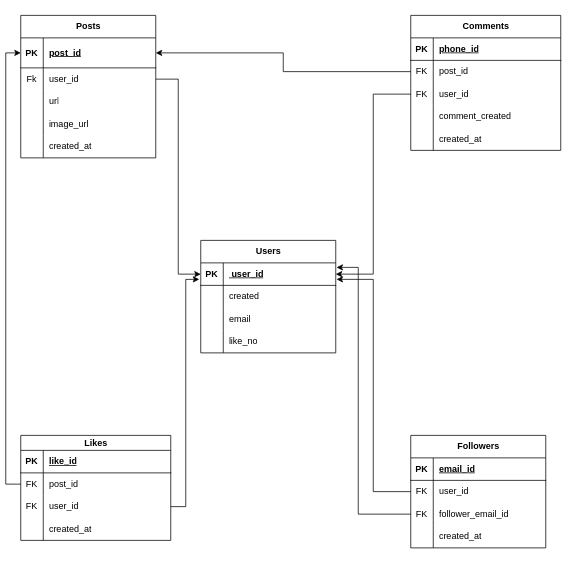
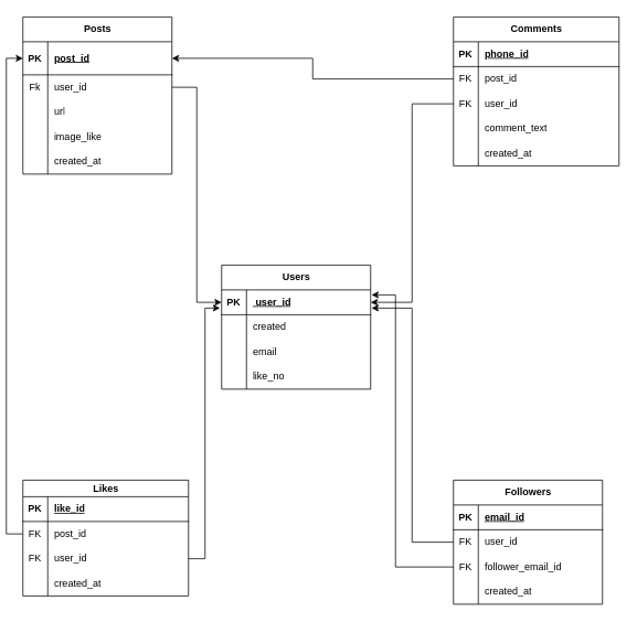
  <mxCell id="0" />
  <mxCell id="1" parent="0" />
  <mxCell id="2" value="Users" style="shape=table;startSize=30;container=1;collapsible=1;childLayout=tableLayout;fixedRows=1;rowLines=0;fontStyle=1;align=center;resizeLast=1;html=1;" vertex="1" parent="1"><mxGeometry x="260" y="320" width="180" height="150" as="geometry" /></mxCell>
  <mxCell id="3" value="" style="shape=tableRow;horizontal=0;startSize=0;swimlaneHead=0;swimlaneBody=0;fillColor=none;collapsible=0;dropTarget=0;points=[[0,0.5],[1,0.5]];portConstraint=eastwest;top=0;left=0;right=0;bottom=1;" vertex="1" parent="2"><mxGeometry y="30" width="180" height="30" as="geometry" /></mxCell>
  <mxCell id="4" value="PK" style="shape=partialRectangle;connectable=0;fillColor=none;top=0;left=0;bottom=0;right=0;fontStyle=1;overflow=hidden;whiteSpace=wrap;html=1;" vertex="1" parent="3"><mxGeometry width="30" height="30" as="geometry"><mxRectangle width="30" height="30" as="alternateBounds" /></mxGeometry></mxCell>
  <mxCell id="5" value="&amp;nbsp;user_id" style="shape=partialRectangle;connectable=0;fillColor=none;top=0;left=0;bottom=0;right=0;align=left;spacingLeft=6;fontStyle=5;overflow=hidden;whiteSpace=wrap;html=1;" vertex="1" parent="3"><mxGeometry x="30" width="150" height="30" as="geometry"><mxRectangle width="150" height="30" as="alternateBounds" /></mxGeometry></mxCell>
  <mxCell id="6" value="" style="shape=tableRow;horizontal=0;startSize=0;swimlaneHead=0;swimlaneBody=0;fillColor=none;collapsible=0;dropTarget=0;points=[[0,0.5],[1,0.5]];portConstraint=eastwest;top=0;left=0;right=0;bottom=0;" vertex="1" parent="2"><mxGeometry y="60" width="180" height="30" as="geometry" /></mxCell>
  <mxCell id="7" value="" style="shape=partialRectangle;connectable=0;fillColor=none;top=0;left=0;bottom=0;right=0;editable=1;overflow=hidden;whiteSpace=wrap;html=1;" vertex="1" parent="6"><mxGeometry width="30" height="30" as="geometry"><mxRectangle width="30" height="30" as="alternateBounds" /></mxGeometry></mxCell>
  <mxCell id="8" value="created" style="shape=partialRectangle;connectable=0;fillColor=none;top=0;left=0;bottom=0;right=0;align=left;spacingLeft=6;overflow=hidden;whiteSpace=wrap;html=1;" vertex="1" parent="6"><mxGeometry x="30" width="150" height="30" as="geometry"><mxRectangle width="150" height="30" as="alternateBounds" /></mxGeometry></mxCell>
  <mxCell id="9" value="" style="shape=tableRow;horizontal=0;startSize=0;swimlaneHead=0;swimlaneBody=0;fillColor=none;collapsible=0;dropTarget=0;points=[[0,0.5],[1,0.5]];portConstraint=eastwest;top=0;left=0;right=0;bottom=0;" vertex="1" parent="2"><mxGeometry y="90" width="180" height="30" as="geometry" /></mxCell>
  <mxCell id="10" value="" style="shape=partialRectangle;connectable=0;fillColor=none;top=0;left=0;bottom=0;right=0;editable=1;overflow=hidden;whiteSpace=wrap;html=1;" vertex="1" parent="9"><mxGeometry width="30" height="30" as="geometry"><mxRectangle width="30" height="30" as="alternateBounds" /></mxGeometry></mxCell>
  <mxCell id="11" value="email" style="shape=partialRectangle;connectable=0;fillColor=none;top=0;left=0;bottom=0;right=0;align=left;spacingLeft=6;overflow=hidden;whiteSpace=wrap;html=1;" vertex="1" parent="9"><mxGeometry x="30" width="150" height="30" as="geometry"><mxRectangle width="150" height="30" as="alternateBounds" /></mxGeometry></mxCell>
  <mxCell id="12" value="" style="shape=tableRow;horizontal=0;startSize=0;swimlaneHead=0;swimlaneBody=0;fillColor=none;collapsible=0;dropTarget=0;points=[[0,0.5],[1,0.5]];portConstraint=eastwest;top=0;left=0;right=0;bottom=0;" vertex="1" parent="2"><mxGeometry y="120" width="180" height="30" as="geometry" /></mxCell>
  <mxCell id="13" value="" style="shape=partialRectangle;connectable=0;fillColor=none;top=0;left=0;bottom=0;right=0;editable=1;overflow=hidden;whiteSpace=wrap;html=1;" vertex="1" parent="12"><mxGeometry width="30" height="30" as="geometry"><mxRectangle width="30" height="30" as="alternateBounds" /></mxGeometry></mxCell>
  <mxCell id="14" value="like_no" style="shape=partialRectangle;connectable=0;fillColor=none;top=0;left=0;bottom=0;right=0;align=left;spacingLeft=6;overflow=hidden;whiteSpace=wrap;html=1;" vertex="1" parent="12"><mxGeometry x="30" width="150" height="30" as="geometry"><mxRectangle width="150" height="30" as="alternateBounds" /></mxGeometry></mxCell>
  <mxCell id="15" value="Posts" style="shape=table;startSize=30;container=1;collapsible=1;childLayout=tableLayout;fixedRows=1;rowLines=0;fontStyle=1;align=center;resizeLast=1;html=1;" vertex="1" parent="1"><mxGeometry x="20" y="20" width="180" height="190" as="geometry" /></mxCell>
  <mxCell id="16" value="" style="shape=tableRow;horizontal=0;startSize=0;swimlaneHead=0;swimlaneBody=0;fillColor=none;collapsible=0;dropTarget=0;points=[[0,0.5],[1,0.5]];portConstraint=eastwest;top=0;left=0;right=0;bottom=1;" vertex="1" parent="15"><mxGeometry y="30" width="180" height="40" as="geometry" /></mxCell>
  <mxCell id="17" value="PK" style="shape=partialRectangle;connectable=0;fillColor=none;top=0;left=0;bottom=0;right=0;fontStyle=1;overflow=hidden;whiteSpace=wrap;html=1;" vertex="1" parent="16"><mxGeometry width="30" height="40" as="geometry"><mxRectangle width="30" height="40" as="alternateBounds" /></mxGeometry></mxCell>
  <mxCell id="18" value="post_id" style="shape=partialRectangle;connectable=0;fillColor=none;top=0;left=0;bottom=0;right=0;align=left;spacingLeft=6;fontStyle=5;overflow=hidden;whiteSpace=wrap;html=1;" vertex="1" parent="16"><mxGeometry x="30" width="150" height="40" as="geometry"><mxRectangle width="150" height="40" as="alternateBounds" /></mxGeometry></mxCell>
  <mxCell id="19" value="" style="shape=tableRow;horizontal=0;startSize=0;swimlaneHead=0;swimlaneBody=0;fillColor=none;collapsible=0;dropTarget=0;points=[[0,0.5],[1,0.5]];portConstraint=eastwest;top=0;left=0;right=0;bottom=0;" vertex="1" parent="15"><mxGeometry y="70" width="180" height="30" as="geometry" /></mxCell>
  <mxCell id="20" value="Fk" style="shape=partialRectangle;connectable=0;fillColor=none;top=0;left=0;bottom=0;right=0;editable=1;overflow=hidden;whiteSpace=wrap;html=1;" vertex="1" parent="19"><mxGeometry width="30" height="30" as="geometry"><mxRectangle width="30" height="30" as="alternateBounds" /></mxGeometry></mxCell>
  <mxCell id="21" value="user_id" style="shape=partialRectangle;connectable=0;fillColor=none;top=0;left=0;bottom=0;right=0;align=left;spacingLeft=6;overflow=hidden;whiteSpace=wrap;html=1;" vertex="1" parent="19"><mxGeometry x="30" width="150" height="30" as="geometry"><mxRectangle width="150" height="30" as="alternateBounds" /></mxGeometry></mxCell>
  <mxCell id="22" value="" style="shape=tableRow;horizontal=0;startSize=0;swimlaneHead=0;swimlaneBody=0;fillColor=none;collapsible=0;dropTarget=0;points=[[0,0.5],[1,0.5]];portConstraint=eastwest;top=0;left=0;right=0;bottom=0;" vertex="1" parent="15"><mxGeometry y="100" width="180" height="30" as="geometry" /></mxCell>
  <mxCell id="23" value="" style="shape=partialRectangle;connectable=0;fillColor=none;top=0;left=0;bottom=0;right=0;editable=1;overflow=hidden;whiteSpace=wrap;html=1;" vertex="1" parent="22"><mxGeometry width="30" height="30" as="geometry"><mxRectangle width="30" height="30" as="alternateBounds" /></mxGeometry></mxCell>
  <mxCell id="24" value="url" style="shape=partialRectangle;connectable=0;fillColor=none;top=0;left=0;bottom=0;right=0;align=left;spacingLeft=6;overflow=hidden;whiteSpace=wrap;html=1;" vertex="1" parent="22"><mxGeometry x="30" width="150" height="30" as="geometry"><mxRectangle width="150" height="30" as="alternateBounds" /></mxGeometry></mxCell>
  <mxCell id="25" value="" style="shape=tableRow;horizontal=0;startSize=0;swimlaneHead=0;swimlaneBody=0;fillColor=none;collapsible=0;dropTarget=0;points=[[0,0.5],[1,0.5]];portConstraint=eastwest;top=0;left=0;right=0;bottom=0;" vertex="1" parent="15"><mxGeometry y="130" width="180" height="30" as="geometry" /></mxCell>
  <mxCell id="26" value="" style="shape=partialRectangle;connectable=0;fillColor=none;top=0;left=0;bottom=0;right=0;editable=1;overflow=hidden;whiteSpace=wrap;html=1;" vertex="1" parent="25"><mxGeometry width="30" height="30" as="geometry"><mxRectangle width="30" height="30" as="alternateBounds" /></mxGeometry></mxCell>
- <mxCell id="27" value="image_url" style="shape=partialRectangle;connectable=0;fillColor=none;top=0;left=0;bottom=0;right=0;align=left;spacingLeft=6;overflow=hidden;whiteSpace=wrap;html=1;" vertex="1" parent="25"><mxGeometry x="30" width="150" height="30" as="geometry"><mxRectangle width="150" height="30" as="alternateBounds" /></mxGeometry></mxCell>
+ <mxCell id="27" value="image_like" style="shape=partialRectangle;connectable=0;fillColor=none;top=0;left=0;bottom=0;right=0;align=left;spacingLeft=6;overflow=hidden;whiteSpace=wrap;html=1;" vertex="1" parent="25"><mxGeometry x="30" width="150" height="30" as="geometry"><mxRectangle width="150" height="30" as="alternateBounds" /></mxGeometry></mxCell>
  <mxCell id="28" style="shape=tableRow;horizontal=0;startSize=0;swimlaneHead=0;swimlaneBody=0;fillColor=none;collapsible=0;dropTarget=0;points=[[0,0.5],[1,0.5]];portConstraint=eastwest;top=0;left=0;right=0;bottom=0;" vertex="1" parent="15"><mxGeometry y="160" width="180" height="30" as="geometry" /></mxCell>
  <mxCell id="29" style="shape=partialRectangle;connectable=0;fillColor=none;top=0;left=0;bottom=0;right=0;editable=1;overflow=hidden;whiteSpace=wrap;html=1;" vertex="1" parent="28"><mxGeometry width="30" height="30" as="geometry"><mxRectangle width="30" height="30" as="alternateBounds" /></mxGeometry></mxCell>
  <mxCell id="30" value="created_at" style="shape=partialRectangle;connectable=0;fillColor=none;top=0;left=0;bottom=0;right=0;align=left;spacingLeft=6;overflow=hidden;whiteSpace=wrap;html=1;" vertex="1" parent="28"><mxGeometry x="30" width="150" height="30" as="geometry"><mxRectangle width="150" height="30" as="alternateBounds" /></mxGeometry></mxCell>
  <mxCell id="31" value="Comments" style="shape=table;startSize=30;container=1;collapsible=1;childLayout=tableLayout;fixedRows=1;rowLines=0;fontStyle=1;align=center;resizeLast=1;html=1;" vertex="1" parent="1"><mxGeometry x="540" y="20" width="200" height="180" as="geometry" /></mxCell>
  <mxCell id="32" value="" style="shape=tableRow;horizontal=0;startSize=0;swimlaneHead=0;swimlaneBody=0;fillColor=none;collapsible=0;dropTarget=0;points=[[0,0.5],[1,0.5]];portConstraint=eastwest;top=0;left=0;right=0;bottom=1;" vertex="1" parent="31"><mxGeometry y="30" width="200" height="30" as="geometry" /></mxCell>
  <mxCell id="33" value="PK" style="shape=partialRectangle;connectable=0;fillColor=none;top=0;left=0;bottom=0;right=0;fontStyle=1;overflow=hidden;whiteSpace=wrap;html=1;" vertex="1" parent="32"><mxGeometry width="30" height="30" as="geometry"><mxRectangle width="30" height="30" as="alternateBounds" /></mxGeometry></mxCell>
  <mxCell id="34" value="phone_id" style="shape=partialRectangle;connectable=0;fillColor=none;top=0;left=0;bottom=0;right=0;align=left;spacingLeft=6;fontStyle=5;overflow=hidden;whiteSpace=wrap;html=1;" vertex="1" parent="32"><mxGeometry x="30" width="170" height="30" as="geometry"><mxRectangle width="170" height="30" as="alternateBounds" /></mxGeometry></mxCell>
  <mxCell id="35" value="" style="shape=tableRow;horizontal=0;startSize=0;swimlaneHead=0;swimlaneBody=0;fillColor=none;collapsible=0;dropTarget=0;points=[[0,0.5],[1,0.5]];portConstraint=eastwest;top=0;left=0;right=0;bottom=0;" vertex="1" parent="31"><mxGeometry y="60" width="200" height="30" as="geometry" /></mxCell>
  <mxCell id="36" value="FK" style="shape=partialRectangle;connectable=0;fillColor=none;top=0;left=0;bottom=0;right=0;editable=1;overflow=hidden;whiteSpace=wrap;html=1;" vertex="1" parent="35"><mxGeometry width="30" height="30" as="geometry"><mxRectangle width="30" height="30" as="alternateBounds" /></mxGeometry></mxCell>
  <mxCell id="37" value="post_id" style="shape=partialRectangle;connectable=0;fillColor=none;top=0;left=0;bottom=0;right=0;align=left;spacingLeft=6;overflow=hidden;whiteSpace=wrap;html=1;" vertex="1" parent="35"><mxGeometry x="30" width="170" height="30" as="geometry"><mxRectangle width="170" height="30" as="alternateBounds" /></mxGeometry></mxCell>
  <mxCell id="38" value="" style="shape=tableRow;horizontal=0;startSize=0;swimlaneHead=0;swimlaneBody=0;fillColor=none;collapsible=0;dropTarget=0;points=[[0,0.5],[1,0.5]];portConstraint=eastwest;top=0;left=0;right=0;bottom=0;" vertex="1" parent="31"><mxGeometry y="90" width="200" height="30" as="geometry" /></mxCell>
  <mxCell id="39" value="FK" style="shape=partialRectangle;connectable=0;fillColor=none;top=0;left=0;bottom=0;right=0;editable=1;overflow=hidden;whiteSpace=wrap;html=1;" vertex="1" parent="38"><mxGeometry width="30" height="30" as="geometry"><mxRectangle width="30" height="30" as="alternateBounds" /></mxGeometry></mxCell>
  <mxCell id="40" value="user_id" style="shape=partialRectangle;connectable=0;fillColor=none;top=0;left=0;bottom=0;right=0;align=left;spacingLeft=6;overflow=hidden;whiteSpace=wrap;html=1;" vertex="1" parent="38"><mxGeometry x="30" width="170" height="30" as="geometry"><mxRectangle width="170" height="30" as="alternateBounds" /></mxGeometry></mxCell>
  <mxCell id="41" value="" style="shape=tableRow;horizontal=0;startSize=0;swimlaneHead=0;swimlaneBody=0;fillColor=none;collapsible=0;dropTarget=0;points=[[0,0.5],[1,0.5]];portConstraint=eastwest;top=0;left=0;right=0;bottom=0;" vertex="1" parent="31"><mxGeometry y="120" width="200" height="30" as="geometry" /></mxCell>
  <mxCell id="42" value="" style="shape=partialRectangle;connectable=0;fillColor=none;top=0;left=0;bottom=0;right=0;editable=1;overflow=hidden;whiteSpace=wrap;html=1;" vertex="1" parent="41"><mxGeometry width="30" height="30" as="geometry"><mxRectangle width="30" height="30" as="alternateBounds" /></mxGeometry></mxCell>
- <mxCell id="43" value="comment_created" style="shape=partialRectangle;connectable=0;fillColor=none;top=0;left=0;bottom=0;right=0;align=left;spacingLeft=6;overflow=hidden;whiteSpace=wrap;html=1;" vertex="1" parent="41"><mxGeometry x="30" width="170" height="30" as="geometry"><mxRectangle width="170" height="30" as="alternateBounds" /></mxGeometry></mxCell>
+ <mxCell id="43" value="comment_text" style="shape=partialRectangle;connectable=0;fillColor=none;top=0;left=0;bottom=0;right=0;align=left;spacingLeft=6;overflow=hidden;whiteSpace=wrap;html=1;" vertex="1" parent="41"><mxGeometry x="30" width="170" height="30" as="geometry"><mxRectangle width="170" height="30" as="alternateBounds" /></mxGeometry></mxCell>
  <mxCell id="44" style="shape=tableRow;horizontal=0;startSize=0;swimlaneHead=0;swimlaneBody=0;fillColor=none;collapsible=0;dropTarget=0;points=[[0,0.5],[1,0.5]];portConstraint=eastwest;top=0;left=0;right=0;bottom=0;" vertex="1" parent="31"><mxGeometry y="150" width="200" height="30" as="geometry" /></mxCell>
  <mxCell id="45" style="shape=partialRectangle;connectable=0;fillColor=none;top=0;left=0;bottom=0;right=0;editable=1;overflow=hidden;whiteSpace=wrap;html=1;" vertex="1" parent="44"><mxGeometry width="30" height="30" as="geometry"><mxRectangle width="30" height="30" as="alternateBounds" /></mxGeometry></mxCell>
  <mxCell id="46" value="created_at" style="shape=partialRectangle;connectable=0;fillColor=none;top=0;left=0;bottom=0;right=0;align=left;spacingLeft=6;overflow=hidden;whiteSpace=wrap;html=1;" vertex="1" parent="44"><mxGeometry x="30" width="170" height="30" as="geometry"><mxRectangle width="170" height="30" as="alternateBounds" /></mxGeometry></mxCell>
  <mxCell id="47" value="Likes" style="shape=table;startSize=20;container=1;collapsible=1;childLayout=tableLayout;fixedRows=1;rowLines=0;fontStyle=1;align=center;resizeLast=1;html=1;" vertex="1" parent="1"><mxGeometry x="20" y="580" width="200" height="140" as="geometry" /></mxCell>
  <mxCell id="48" value="" style="shape=tableRow;horizontal=0;startSize=0;swimlaneHead=0;swimlaneBody=0;fillColor=none;collapsible=0;dropTarget=0;points=[[0,0.5],[1,0.5]];portConstraint=eastwest;top=0;left=0;right=0;bottom=1;" vertex="1" parent="47"><mxGeometry y="20" width="200" height="30" as="geometry" /></mxCell>
  <mxCell id="49" value="PK" style="shape=partialRectangle;connectable=0;fillColor=none;top=0;left=0;bottom=0;right=0;fontStyle=1;overflow=hidden;whiteSpace=wrap;html=1;" vertex="1" parent="48"><mxGeometry width="30" height="30" as="geometry"><mxRectangle width="30" height="30" as="alternateBounds" /></mxGeometry></mxCell>
  <mxCell id="50" value="like_id" style="shape=partialRectangle;connectable=0;fillColor=none;top=0;left=0;bottom=0;right=0;align=left;spacingLeft=6;fontStyle=5;overflow=hidden;whiteSpace=wrap;html=1;" vertex="1" parent="48"><mxGeometry x="30" width="170" height="30" as="geometry"><mxRectangle width="170" height="30" as="alternateBounds" /></mxGeometry></mxCell>
  <mxCell id="51" value="" style="shape=tableRow;horizontal=0;startSize=0;swimlaneHead=0;swimlaneBody=0;fillColor=none;collapsible=0;dropTarget=0;points=[[0,0.5],[1,0.5]];portConstraint=eastwest;top=0;left=0;right=0;bottom=0;" vertex="1" parent="47"><mxGeometry y="50" width="200" height="30" as="geometry" /></mxCell>
  <mxCell id="52" value="FK" style="shape=partialRectangle;connectable=0;fillColor=none;top=0;left=0;bottom=0;right=0;editable=1;overflow=hidden;whiteSpace=wrap;html=1;" vertex="1" parent="51"><mxGeometry width="30" height="30" as="geometry"><mxRectangle width="30" height="30" as="alternateBounds" /></mxGeometry></mxCell>
  <mxCell id="53" value="post_id" style="shape=partialRectangle;connectable=0;fillColor=none;top=0;left=0;bottom=0;right=0;align=left;spacingLeft=6;overflow=hidden;whiteSpace=wrap;html=1;" vertex="1" parent="51"><mxGeometry x="30" width="170" height="30" as="geometry"><mxRectangle width="170" height="30" as="alternateBounds" /></mxGeometry></mxCell>
  <mxCell id="54" value="" style="shape=tableRow;horizontal=0;startSize=0;swimlaneHead=0;swimlaneBody=0;fillColor=none;collapsible=0;dropTarget=0;points=[[0,0.5],[1,0.5]];portConstraint=eastwest;top=0;left=0;right=0;bottom=0;" vertex="1" parent="47"><mxGeometry y="80" width="200" height="30" as="geometry" /></mxCell>
  <mxCell id="55" value="FK" style="shape=partialRectangle;connectable=0;fillColor=none;top=0;left=0;bottom=0;right=0;editable=1;overflow=hidden;whiteSpace=wrap;html=1;" vertex="1" parent="54"><mxGeometry width="30" height="30" as="geometry"><mxRectangle width="30" height="30" as="alternateBounds" /></mxGeometry></mxCell>
  <mxCell id="56" value="user_id" style="shape=partialRectangle;connectable=0;fillColor=none;top=0;left=0;bottom=0;right=0;align=left;spacingLeft=6;overflow=hidden;whiteSpace=wrap;html=1;" vertex="1" parent="54"><mxGeometry x="30" width="170" height="30" as="geometry"><mxRectangle width="170" height="30" as="alternateBounds" /></mxGeometry></mxCell>
  <mxCell id="57" value="" style="shape=tableRow;horizontal=0;startSize=0;swimlaneHead=0;swimlaneBody=0;fillColor=none;collapsible=0;dropTarget=0;points=[[0,0.5],[1,0.5]];portConstraint=eastwest;top=0;left=0;right=0;bottom=0;" vertex="1" parent="47"><mxGeometry y="110" width="200" height="30" as="geometry" /></mxCell>
  <mxCell id="58" value="" style="shape=partialRectangle;connectable=0;fillColor=none;top=0;left=0;bottom=0;right=0;editable=1;overflow=hidden;whiteSpace=wrap;html=1;" vertex="1" parent="57"><mxGeometry width="30" height="30" as="geometry"><mxRectangle width="30" height="30" as="alternateBounds" /></mxGeometry></mxCell>
  <mxCell id="59" value="created_at" style="shape=partialRectangle;connectable=0;fillColor=none;top=0;left=0;bottom=0;right=0;align=left;spacingLeft=6;overflow=hidden;whiteSpace=wrap;html=1;" vertex="1" parent="57"><mxGeometry x="30" width="170" height="30" as="geometry"><mxRectangle width="170" height="30" as="alternateBounds" /></mxGeometry></mxCell>
  <mxCell id="60" value="Followers" style="shape=table;startSize=30;container=1;collapsible=1;childLayout=tableLayout;fixedRows=1;rowLines=0;fontStyle=1;align=center;resizeLast=1;html=1;" vertex="1" parent="1"><mxGeometry x="540" y="580" width="180" height="150" as="geometry" /></mxCell>
  <mxCell id="61" value="" style="shape=tableRow;horizontal=0;startSize=0;swimlaneHead=0;swimlaneBody=0;fillColor=none;collapsible=0;dropTarget=0;points=[[0,0.5],[1,0.5]];portConstraint=eastwest;top=0;left=0;right=0;bottom=1;" vertex="1" parent="60"><mxGeometry y="30" width="180" height="30" as="geometry" /></mxCell>
  <mxCell id="62" value="PK" style="shape=partialRectangle;connectable=0;fillColor=none;top=0;left=0;bottom=0;right=0;fontStyle=1;overflow=hidden;whiteSpace=wrap;html=1;" vertex="1" parent="61"><mxGeometry width="30" height="30" as="geometry"><mxRectangle width="30" height="30" as="alternateBounds" /></mxGeometry></mxCell>
  <mxCell id="63" value="email_id" style="shape=partialRectangle;connectable=0;fillColor=none;top=0;left=0;bottom=0;right=0;align=left;spacingLeft=6;fontStyle=5;overflow=hidden;whiteSpace=wrap;html=1;" vertex="1" parent="61"><mxGeometry x="30" width="150" height="30" as="geometry"><mxRectangle width="150" height="30" as="alternateBounds" /></mxGeometry></mxCell>
  <mxCell id="64" value="" style="shape=tableRow;horizontal=0;startSize=0;swimlaneHead=0;swimlaneBody=0;fillColor=none;collapsible=0;dropTarget=0;points=[[0,0.5],[1,0.5]];portConstraint=eastwest;top=0;left=0;right=0;bottom=0;" vertex="1" parent="60"><mxGeometry y="60" width="180" height="30" as="geometry" /></mxCell>
  <mxCell id="65" value="FK" style="shape=partialRectangle;connectable=0;fillColor=none;top=0;left=0;bottom=0;right=0;editable=1;overflow=hidden;whiteSpace=wrap;html=1;" vertex="1" parent="64"><mxGeometry width="30" height="30" as="geometry"><mxRectangle width="30" height="30" as="alternateBounds" /></mxGeometry></mxCell>
  <mxCell id="66" value="user_id" style="shape=partialRectangle;connectable=0;fillColor=none;top=0;left=0;bottom=0;right=0;align=left;spacingLeft=6;overflow=hidden;whiteSpace=wrap;html=1;" vertex="1" parent="64"><mxGeometry x="30" width="150" height="30" as="geometry"><mxRectangle width="150" height="30" as="alternateBounds" /></mxGeometry></mxCell>
  <mxCell id="67" value="" style="shape=tableRow;horizontal=0;startSize=0;swimlaneHead=0;swimlaneBody=0;fillColor=none;collapsible=0;dropTarget=0;points=[[0,0.5],[1,0.5]];portConstraint=eastwest;top=0;left=0;right=0;bottom=0;" vertex="1" parent="60"><mxGeometry y="90" width="180" height="30" as="geometry" /></mxCell>
  <mxCell id="68" value="FK" style="shape=partialRectangle;connectable=0;fillColor=none;top=0;left=0;bottom=0;right=0;editable=1;overflow=hidden;whiteSpace=wrap;html=1;" vertex="1" parent="67"><mxGeometry width="30" height="30" as="geometry"><mxRectangle width="30" height="30" as="alternateBounds" /></mxGeometry></mxCell>
  <mxCell id="69" value="follower_email_id" style="shape=partialRectangle;connectable=0;fillColor=none;top=0;left=0;bottom=0;right=0;align=left;spacingLeft=6;overflow=hidden;whiteSpace=wrap;html=1;" vertex="1" parent="67"><mxGeometry x="30" width="150" height="30" as="geometry"><mxRectangle width="150" height="30" as="alternateBounds" /></mxGeometry></mxCell>
  <mxCell id="70" value="" style="shape=tableRow;horizontal=0;startSize=0;swimlaneHead=0;swimlaneBody=0;fillColor=none;collapsible=0;dropTarget=0;points=[[0,0.5],[1,0.5]];portConstraint=eastwest;top=0;left=0;right=0;bottom=0;" vertex="1" parent="60"><mxGeometry y="120" width="180" height="30" as="geometry" /></mxCell>
  <mxCell id="71" value="" style="shape=partialRectangle;connectable=0;fillColor=none;top=0;left=0;bottom=0;right=0;editable=1;overflow=hidden;whiteSpace=wrap;html=1;" vertex="1" parent="70"><mxGeometry width="30" height="30" as="geometry"><mxRectangle width="30" height="30" as="alternateBounds" /></mxGeometry></mxCell>
  <mxCell id="72" value="created_at" style="shape=partialRectangle;connectable=0;fillColor=none;top=0;left=0;bottom=0;right=0;align=left;spacingLeft=6;overflow=hidden;whiteSpace=wrap;html=1;" vertex="1" parent="70"><mxGeometry x="30" width="150" height="30" as="geometry"><mxRectangle width="150" height="30" as="alternateBounds" /></mxGeometry></mxCell>
  <mxCell id="73" style="edgeStyle=orthogonalEdgeStyle;rounded=0;orthogonalLoop=1;jettySize=auto;html=1;entryX=0;entryY=0.5;entryDx=0;entryDy=0;" edge="1" parent="1" source="19" target="3"><mxGeometry relative="1" as="geometry" /></mxCell>
  <mxCell id="74" style="edgeStyle=orthogonalEdgeStyle;rounded=0;orthogonalLoop=1;jettySize=auto;html=1;entryX=1;entryY=0.5;entryDx=0;entryDy=0;" edge="1" parent="1" source="38" target="3"><mxGeometry relative="1" as="geometry" /></mxCell>
  <mxCell id="75" style="edgeStyle=orthogonalEdgeStyle;rounded=0;orthogonalLoop=1;jettySize=auto;html=1;entryX=-0.011;entryY=0.733;entryDx=0;entryDy=0;entryPerimeter=0;" edge="1" parent="1" source="54" target="3"><mxGeometry relative="1" as="geometry" /></mxCell>
  <mxCell id="76" style="edgeStyle=orthogonalEdgeStyle;rounded=0;orthogonalLoop=1;jettySize=auto;html=1;entryX=1.006;entryY=0.733;entryDx=0;entryDy=0;entryPerimeter=0;" edge="1" parent="1" source="64" target="3"><mxGeometry relative="1" as="geometry" /></mxCell>
  <mxCell id="77" style="edgeStyle=orthogonalEdgeStyle;rounded=0;orthogonalLoop=1;jettySize=auto;html=1;entryX=1;entryY=0.5;entryDx=0;entryDy=0;" edge="1" parent="1" source="35" target="16"><mxGeometry relative="1" as="geometry" /></mxCell>
  <mxCell id="78" style="edgeStyle=orthogonalEdgeStyle;rounded=0;orthogonalLoop=1;jettySize=auto;html=1;entryX=1.006;entryY=0.2;entryDx=0;entryDy=0;entryPerimeter=0;" edge="1" parent="1" source="67" target="3"><mxGeometry relative="1" as="geometry"><Array as="points"><mxPoint x="470" y="685" /><mxPoint x="470" y="356" /></Array></mxGeometry></mxCell>
  <mxCell id="79" style="edgeStyle=orthogonalEdgeStyle;rounded=0;orthogonalLoop=1;jettySize=auto;html=1;entryX=0;entryY=0.5;entryDx=0;entryDy=0;" edge="1" parent="1" source="51" target="16"><mxGeometry relative="1" as="geometry" /></mxCell>
